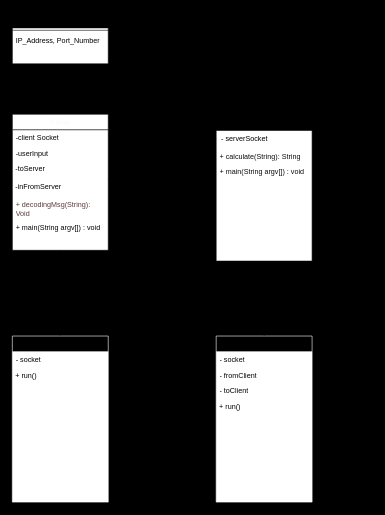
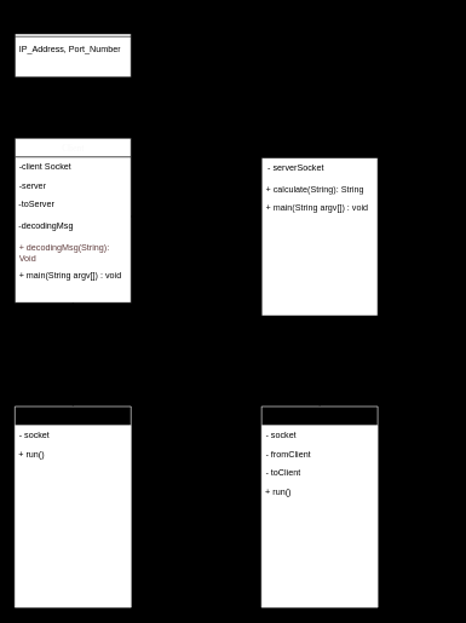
  <mxCell id="0" />
  <mxCell id="1" parent="0" />
  <mxCell id="2" value="Client" style="swimlane;html=1;fontStyle=1;align=center;verticalAlign=top;childLayout=stackLayout;horizontal=1;startSize=26;horizontalStack=0;resizeParent=1;resizeLast=0;collapsible=1;marginBottom=0;swimlaneFillColor=#ffffff;rounded=0;shadow=0;comic=0;labelBackgroundColor=none;strokeWidth=1;fontFamily=Verdana;fontSize=12;fontColor=#FAFAFA;labelBorderColor=none;" parent="1" vertex="1"><mxGeometry x="20" y="190" width="160" height="227" as="geometry" /></mxCell>
  <mxCell id="3" value="-client Socket" style="text;html=1;strokeColor=none;fillColor=none;align=left;verticalAlign=top;spacingLeft=4;spacingRight=4;whiteSpace=wrap;overflow=hidden;rotatable=0;points=[[0,0.5],[1,0.5]];portConstraint=eastwest;fontColor=#050505;" parent="2" vertex="1"><mxGeometry y="26" width="160" height="26" as="geometry" /></mxCell>
- <mxCell id="4" value="-userInput" style="text;html=1;strokeColor=none;fillColor=none;align=left;verticalAlign=top;spacingLeft=4;spacingRight=4;whiteSpace=wrap;overflow=hidden;rotatable=0;points=[[0,0.5],[1,0.5]];portConstraint=eastwest;fontColor=#050505;" parent="2" vertex="1"><mxGeometry y="52" width="160" height="26" as="geometry" /></mxCell>
+ <mxCell id="4" value="-server" style="text;html=1;strokeColor=none;fillColor=none;align=left;verticalAlign=top;spacingLeft=4;spacingRight=4;whiteSpace=wrap;overflow=hidden;rotatable=0;points=[[0,0.5],[1,0.5]];portConstraint=eastwest;fontColor=#050505;" parent="2" vertex="1"><mxGeometry y="52" width="160" height="26" as="geometry" /></mxCell>
  <mxCell id="5" value="&amp;nbsp;-toServer" style="text;strokeColor=none;align=left;fillColor=none;html=1;verticalAlign=top;whiteSpace=wrap;rounded=0;labelBackgroundColor=none;labelBorderColor=none;fontColor=#000000;" parent="2" vertex="1"><mxGeometry y="78" width="160" height="30" as="geometry" /></mxCell>
- <mxCell id="6" value="&amp;nbsp;-inFromServer" style="text;strokeColor=none;align=left;fillColor=none;html=1;verticalAlign=top;whiteSpace=wrap;rounded=0;labelBackgroundColor=none;labelBorderColor=none;fontColor=#000000;" parent="2" vertex="1"><mxGeometry y="108" width="160" height="30" as="geometry" /></mxCell>
+ <mxCell id="6" value="&amp;nbsp;-decodingMsg" style="text;strokeColor=none;align=left;fillColor=none;html=1;verticalAlign=top;whiteSpace=wrap;rounded=0;labelBackgroundColor=none;labelBorderColor=none;fontColor=#000000;" parent="2" vertex="1"><mxGeometry y="108" width="160" height="30" as="geometry" /></mxCell>
  <mxCell id="7" value="+ decodingMsg(String): Void" style="text;html=1;align=left;verticalAlign=top;spacingLeft=4;spacingRight=4;whiteSpace=wrap;overflow=hidden;rotatable=0;points=[[0,0.5],[1,0.5]];portConstraint=eastwest;fontColor=#5e3b3b;" parent="2" vertex="1"><mxGeometry y="138" width="160" height="38" as="geometry" /></mxCell>
  <mxCell id="8" value="+ main(String argv[]) : void" style="text;html=1;strokeColor=none;fillColor=none;align=left;verticalAlign=top;spacingLeft=4;spacingRight=4;whiteSpace=wrap;overflow=hidden;rotatable=0;points=[[0,0.5],[1,0.5]];portConstraint=eastwest;fontColor=#050505;" parent="2" vertex="1"><mxGeometry y="176" width="160" height="26" as="geometry" /></mxCell>
  <mxCell id="9" value="Server" style="swimlane;html=1;fontStyle=1;align=center;verticalAlign=top;childLayout=stackLayout;horizontal=1;startSize=27;horizontalStack=0;resizeParent=1;resizeLast=0;collapsible=1;marginBottom=0;swimlaneFillColor=#ffffff;rounded=0;shadow=0;comic=0;labelBackgroundColor=none;strokeWidth=1;fillColor=none;fontFamily=Verdana;fontSize=12" parent="1" vertex="1"><mxGeometry x="360" y="190" width="160" height="245" as="geometry"><mxRectangle x="430" y="83" width="110" height="30" as="alternateBounds" /></mxGeometry></mxCell>
  <mxCell id="10" value="&amp;nbsp; - serverSocket" style="text;strokeColor=none;align=left;fillColor=none;html=1;verticalAlign=middle;whiteSpace=wrap;rounded=0;labelBackgroundColor=none;labelBorderColor=none;fontColor=#000000;" parent="9" vertex="1"><mxGeometry y="27" width="160" height="30" as="geometry" /></mxCell>
  <mxCell id="11" value="+ calculate(String): String" style="text;html=1;strokeColor=none;fillColor=none;align=left;verticalAlign=top;spacingLeft=4;spacingRight=4;whiteSpace=wrap;overflow=hidden;rotatable=0;points=[[0,0.5],[1,0.5]];portConstraint=eastwest;fontColor=#0D0D0D;" parent="9" vertex="1"><mxGeometry y="57" width="160" height="26" as="geometry" /></mxCell>
  <mxCell id="12" value="+ main(String argv[]) : void" style="text;html=1;strokeColor=none;fillColor=none;align=left;verticalAlign=top;spacingLeft=4;spacingRight=4;whiteSpace=wrap;overflow=hidden;rotatable=0;points=[[0,0.5],[1,0.5]];portConstraint=eastwest;fontColor=#0D0D0D;" parent="9" vertex="1"><mxGeometry y="83" width="160" height="26" as="geometry" /></mxCell>
  <mxCell id="13" value="ClientThread" style="swimlane;html=1;fontStyle=1;align=center;verticalAlign=top;childLayout=stackLayout;horizontal=1;startSize=26;horizontalStack=0;resizeParent=1;resizeLast=0;collapsible=1;marginBottom=0;swimlaneFillColor=#ffffff;rounded=0;shadow=0;comic=0;labelBackgroundColor=none;strokeWidth=1;fillColor=none;fontFamily=Verdana;fontSize=12;strokeColor=#FFFFFF;" parent="1" vertex="1"><mxGeometry x="360" y="560" width="160" height="277" as="geometry" /></mxCell>
  <mxCell id="14" value="- socket" style="text;html=1;strokeColor=none;fillColor=none;align=left;verticalAlign=top;spacingLeft=4;spacingRight=4;whiteSpace=wrap;overflow=hidden;rotatable=0;points=[[0,0.5],[1,0.5]];portConstraint=eastwest;fontColor=#000000;" parent="13" vertex="1"><mxGeometry y="26" width="160" height="26" as="geometry" /></mxCell>
  <mxCell id="15" value="- fromClient" style="text;html=1;strokeColor=none;fillColor=none;align=left;verticalAlign=top;spacingLeft=4;spacingRight=4;whiteSpace=wrap;overflow=hidden;rotatable=0;points=[[0,0.5],[1,0.5]];portConstraint=eastwest;fontColor=#000000;" parent="13" vertex="1"><mxGeometry y="52" width="160" height="26" as="geometry" /></mxCell>
  <mxCell id="16" value="- toClient" style="text;html=1;strokeColor=none;fillColor=none;align=left;verticalAlign=top;spacingLeft=4;spacingRight=4;whiteSpace=wrap;overflow=hidden;rotatable=0;points=[[0,0.5],[1,0.5]];portConstraint=eastwest;fontColor=#000000;" parent="13" vertex="1"><mxGeometry y="78" width="160" height="26" as="geometry" /></mxCell>
  <mxCell id="17" value="&amp;nbsp;+ run()" style="text;strokeColor=none;align=left;fillColor=none;html=1;verticalAlign=top;whiteSpace=wrap;rounded=0;labelBackgroundColor=none;labelBorderColor=none;fontColor=#000000;" parent="13" vertex="1"><mxGeometry y="104" width="160" height="30" as="geometry" /></mxCell>
  <mxCell id="18" value="server_info.dat" style="swimlane;html=1;fontStyle=1;align=center;verticalAlign=top;childLayout=stackLayout;horizontal=1;startSize=26;horizontalStack=0;resizeParent=1;resizeLast=0;collapsible=1;marginBottom=0;swimlaneFillColor=#ffffff;rounded=0;shadow=0;comic=0;labelBackgroundColor=none;strokeWidth=1;fillColor=none;fontFamily=Verdana;fontSize=12" parent="1" vertex="1"><mxGeometry x="20" y="20" width="160" height="86" as="geometry" /></mxCell>
  <mxCell id="19" value="" style="line;html=1;strokeWidth=1;fillColor=none;align=left;verticalAlign=middle;spacingTop=-1;spacingLeft=3;spacingRight=3;rotatable=0;labelPosition=right;points=[];portConstraint=eastwest;" parent="18" vertex="1"><mxGeometry y="26" width="160" height="8" as="geometry" /></mxCell>
  <mxCell id="20" value="IP_Address, Port_Number" style="text;html=1;strokeColor=none;fillColor=none;align=left;verticalAlign=top;spacingLeft=4;spacingRight=4;whiteSpace=wrap;overflow=hidden;rotatable=0;points=[[0,0.5],[1,0.5]];portConstraint=eastwest;fontColor=#000000;" parent="18" vertex="1"><mxGeometry y="34" width="160" height="26" as="geometry" /></mxCell>
  <mxCell id="21" value="s" style="text;strokeColor=none;align=center;fillColor=none;html=1;verticalAlign=middle;whiteSpace=wrap;rounded=0;labelBackgroundColor=none;labelBorderColor=none;fontColor=#000000;" parent="1" vertex="1"><mxGeometry x="560" y="405" width="60" height="30" as="geometry" /></mxCell>
  <mxCell id="22" style="edgeStyle=orthogonalEdgeStyle;rounded=0;orthogonalLoop=1;jettySize=auto;html=1;dashed=1;entryX=0.5;entryY=0;entryDx=0;entryDy=0;exitX=0.5;exitY=1;exitDx=0;exitDy=0;" parent="1" source="9" target="13" edge="1"><mxGeometry relative="1" as="geometry"><mxPoint x="480" y="370" as="sourcePoint" /><mxPoint x="460" y="500" as="targetPoint" /><Array as="points" /></mxGeometry></mxCell>
  <mxCell id="23" value="ClientThread" style="swimlane;html=1;fontStyle=1;align=center;verticalAlign=top;childLayout=stackLayout;horizontal=1;startSize=26;horizontalStack=0;resizeParent=1;resizeLast=0;collapsible=1;marginBottom=0;swimlaneFillColor=#ffffff;rounded=0;shadow=0;comic=0;labelBackgroundColor=none;strokeWidth=1;fillColor=none;fontFamily=Verdana;fontSize=12;strokeColor=#FFFFFF;" parent="1" vertex="1"><mxGeometry x="20" y="560" width="160" height="277" as="geometry" /></mxCell>
  <mxCell id="24" value="- socket" style="text;html=1;strokeColor=none;fillColor=none;align=left;verticalAlign=top;spacingLeft=4;spacingRight=4;whiteSpace=wrap;overflow=hidden;rotatable=0;points=[[0,0.5],[1,0.5]];portConstraint=eastwest;fontColor=#000000;" parent="23" vertex="1"><mxGeometry y="26" width="160" height="26" as="geometry" /></mxCell>
  <mxCell id="25" value="&amp;nbsp;+ run()" style="text;strokeColor=none;align=left;fillColor=none;html=1;verticalAlign=top;whiteSpace=wrap;rounded=0;labelBackgroundColor=none;labelBorderColor=none;fontColor=#000000;" parent="23" vertex="1"><mxGeometry y="52" width="160" height="30" as="geometry" /></mxCell>
  <mxCell id="26" style="edgeStyle=orthogonalEdgeStyle;rounded=0;orthogonalLoop=1;jettySize=auto;html=1;dashed=1;entryX=0.5;entryY=0;entryDx=0;entryDy=0;exitX=0.5;exitY=1;exitDx=0;exitDy=0;" parent="1" source="2" target="23" edge="1"><mxGeometry relative="1" as="geometry"><mxPoint x="450" y="437" as="sourcePoint" /><mxPoint x="450" y="570" as="targetPoint" /><Array as="points" /></mxGeometry></mxCell>
  <mxCell id="27" style="edgeStyle=none;html=1;exitX=1;exitY=0;exitDx=0;exitDy=0;entryX=0;entryY=0.5;entryDx=0;entryDy=0;fontColor=#000000;dashed=1;" parent="1" source="6" target="9" edge="1"><mxGeometry relative="1" as="geometry" /></mxCell>
